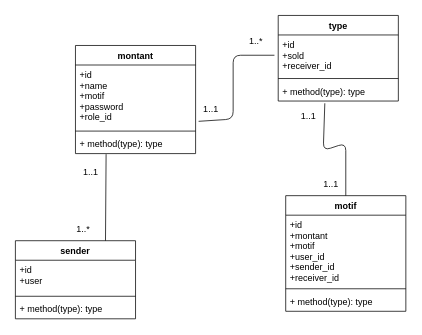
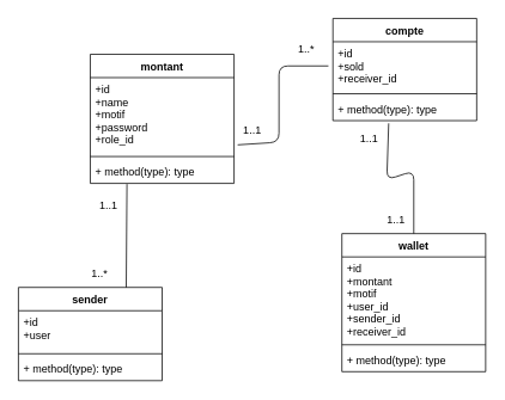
  <mxCell id="0" />
  <mxCell id="1" parent="0" />
  <mxCell id="2" value="montant" style="swimlane;fontStyle=1;align=center;verticalAlign=top;childLayout=stackLayout;horizontal=1;startSize=26;horizontalStack=0;resizeParent=1;resizeParentMax=0;resizeLast=0;collapsible=1;marginBottom=0;" vertex="1" parent="1"><mxGeometry x="100" y="60" width="160" height="144" as="geometry" /></mxCell>
  <mxCell id="3" value="+id&#10;+name&#10;+motif&#10;+password&#10;+role_id" style="text;strokeColor=none;fillColor=none;align=left;verticalAlign=top;spacingLeft=4;spacingRight=4;overflow=hidden;rotatable=0;points=[[0,0.5],[1,0.5]];portConstraint=eastwest;" vertex="1" parent="2"><mxGeometry y="26" width="160" height="84" as="geometry" /></mxCell>
  <mxCell id="4" value="" style="line;strokeWidth=1;fillColor=none;align=left;verticalAlign=middle;spacingTop=-1;spacingLeft=3;spacingRight=3;rotatable=0;labelPosition=right;points=[];portConstraint=eastwest;strokeColor=inherit;" vertex="1" parent="2"><mxGeometry y="110" width="160" height="8" as="geometry" /></mxCell>
  <mxCell id="5" value="+ method(type): type" style="text;strokeColor=none;fillColor=none;align=left;verticalAlign=top;spacingLeft=4;spacingRight=4;overflow=hidden;rotatable=0;points=[[0,0.5],[1,0.5]];portConstraint=eastwest;" vertex="1" parent="2"><mxGeometry y="118" width="160" height="26" as="geometry" /></mxCell>
- <mxCell id="6" value="motif" style="swimlane;fontStyle=1;align=center;verticalAlign=top;childLayout=stackLayout;horizontal=1;startSize=26;horizontalStack=0;resizeParent=1;resizeParentMax=0;resizeLast=0;collapsible=1;marginBottom=0;" vertex="1" parent="1"><mxGeometry x="380" y="260" width="160" height="154" as="geometry" /></mxCell>
+ <mxCell id="6" value="wallet" style="swimlane;fontStyle=1;align=center;verticalAlign=top;childLayout=stackLayout;horizontal=1;startSize=26;horizontalStack=0;resizeParent=1;resizeParentMax=0;resizeLast=0;collapsible=1;marginBottom=0;" vertex="1" parent="1"><mxGeometry x="380" y="260" width="160" height="154" as="geometry" /></mxCell>
  <mxCell id="7" value="+id&#10;+montant&#10;+motif&#10;+user_id&#10;+sender_id&#10;+receiver_id" style="text;strokeColor=none;fillColor=none;align=left;verticalAlign=top;spacingLeft=4;spacingRight=4;overflow=hidden;rotatable=0;points=[[0,0.5],[1,0.5]];portConstraint=eastwest;" vertex="1" parent="6"><mxGeometry y="26" width="160" height="94" as="geometry" /></mxCell>
  <mxCell id="8" value="" style="line;strokeWidth=1;fillColor=none;align=left;verticalAlign=middle;spacingTop=-1;spacingLeft=3;spacingRight=3;rotatable=0;labelPosition=right;points=[];portConstraint=eastwest;strokeColor=inherit;" vertex="1" parent="6"><mxGeometry y="120" width="160" height="8" as="geometry" /></mxCell>
  <mxCell id="9" value="+ method(type): type" style="text;strokeColor=none;fillColor=none;align=left;verticalAlign=top;spacingLeft=4;spacingRight=4;overflow=hidden;rotatable=0;points=[[0,0.5],[1,0.5]];portConstraint=eastwest;" vertex="1" parent="6"><mxGeometry y="128" width="160" height="26" as="geometry" /></mxCell>
  <mxCell id="10" value="sender" style="swimlane;fontStyle=1;align=center;verticalAlign=top;childLayout=stackLayout;horizontal=1;startSize=26;horizontalStack=0;resizeParent=1;resizeParentMax=0;resizeLast=0;collapsible=1;marginBottom=0;" vertex="1" parent="1"><mxGeometry x="20" y="320" width="160" height="104" as="geometry" /></mxCell>
  <mxCell id="11" value="+id&#10;+user&#10;" style="text;strokeColor=none;fillColor=none;align=left;verticalAlign=top;spacingLeft=4;spacingRight=4;overflow=hidden;rotatable=0;points=[[0,0.5],[1,0.5]];portConstraint=eastwest;" vertex="1" parent="10"><mxGeometry y="26" width="160" height="44" as="geometry" /></mxCell>
  <mxCell id="12" value="" style="line;strokeWidth=1;fillColor=none;align=left;verticalAlign=middle;spacingTop=-1;spacingLeft=3;spacingRight=3;rotatable=0;labelPosition=right;points=[];portConstraint=eastwest;strokeColor=inherit;" vertex="1" parent="10"><mxGeometry y="70" width="160" height="8" as="geometry" /></mxCell>
  <mxCell id="13" value="+ method(type): type" style="text;strokeColor=none;fillColor=none;align=left;verticalAlign=top;spacingLeft=4;spacingRight=4;overflow=hidden;rotatable=0;points=[[0,0.5],[1,0.5]];portConstraint=eastwest;" vertex="1" parent="10"><mxGeometry y="78" width="160" height="26" as="geometry" /></mxCell>
  <mxCell id="14" value="" style="endArrow=none;html=1;exitX=0.5;exitY=0;exitDx=0;exitDy=0;entryX=0.388;entryY=1.115;entryDx=0;entryDy=0;entryPerimeter=0;" edge="1" parent="1" source="6" target="23"><mxGeometry width="50" height="50" relative="1" as="geometry"><mxPoint x="310" y="250" as="sourcePoint" /><mxPoint x="390" y="140" as="targetPoint" /><Array as="points"><mxPoint x="460" y="190" /><mxPoint x="430" y="200" /></Array></mxGeometry></mxCell>
  <mxCell id="15" value="1..*" style="text;html=1;align=center;verticalAlign=middle;resizable=0;points=[];autosize=1;strokeColor=none;fillColor=none;" vertex="1" parent="1"><mxGeometry x="90" y="290" width="40" height="30" as="geometry" /></mxCell>
  <mxCell id="16" value="1..1" style="text;html=1;align=center;verticalAlign=middle;resizable=0;points=[];autosize=1;strokeColor=none;fillColor=none;" vertex="1" parent="1"><mxGeometry x="100" y="214" width="40" height="30" as="geometry" /></mxCell>
  <mxCell id="17" value="1..1" style="text;html=1;align=center;verticalAlign=middle;resizable=0;points=[];autosize=1;strokeColor=none;fillColor=none;" vertex="1" parent="1"><mxGeometry x="390" y="140" width="40" height="30" as="geometry" /></mxCell>
  <mxCell id="18" value="1..1" style="text;html=1;align=center;verticalAlign=middle;resizable=0;points=[];autosize=1;strokeColor=none;fillColor=none;" vertex="1" parent="1"><mxGeometry x="420" y="230" width="40" height="30" as="geometry" /></mxCell>
  <mxCell id="19" value="" style="endArrow=none;html=1;exitX=0.75;exitY=0;exitDx=0;exitDy=0;entryX=0.255;entryY=1.028;entryDx=0;entryDy=0;entryPerimeter=0;" edge="1" parent="1" source="10" target="5"><mxGeometry width="50" height="50" relative="1" as="geometry"><mxPoint x="310" y="250" as="sourcePoint" /><mxPoint x="110" y="190" as="targetPoint" /></mxGeometry></mxCell>
- <mxCell id="20" value="type" style="swimlane;fontStyle=1;align=center;verticalAlign=top;childLayout=stackLayout;horizontal=1;startSize=26;horizontalStack=0;resizeParent=1;resizeParentMax=0;resizeLast=0;collapsible=1;marginBottom=0;" vertex="1" parent="1"><mxGeometry x="370" y="20" width="160" height="114" as="geometry" /></mxCell>
+ <mxCell id="20" value="compte" style="swimlane;fontStyle=1;align=center;verticalAlign=top;childLayout=stackLayout;horizontal=1;startSize=26;horizontalStack=0;resizeParent=1;resizeParentMax=0;resizeLast=0;collapsible=1;marginBottom=0;" vertex="1" parent="1"><mxGeometry x="370" y="20" width="160" height="114" as="geometry" /></mxCell>
  <mxCell id="21" value="+id&#10;+sold&#10;+receiver_id" style="text;strokeColor=none;fillColor=none;align=left;verticalAlign=top;spacingLeft=4;spacingRight=4;overflow=hidden;rotatable=0;points=[[0,0.5],[1,0.5]];portConstraint=eastwest;" vertex="1" parent="20"><mxGeometry y="26" width="160" height="54" as="geometry" /></mxCell>
  <mxCell id="22" value="" style="line;strokeWidth=1;fillColor=none;align=left;verticalAlign=middle;spacingTop=-1;spacingLeft=3;spacingRight=3;rotatable=0;labelPosition=right;points=[];portConstraint=eastwest;strokeColor=inherit;" vertex="1" parent="20"><mxGeometry y="80" width="160" height="8" as="geometry" /></mxCell>
  <mxCell id="23" value="+ method(type): type" style="text;strokeColor=none;fillColor=none;align=left;verticalAlign=top;spacingLeft=4;spacingRight=4;overflow=hidden;rotatable=0;points=[[0,0.5],[1,0.5]];portConstraint=eastwest;" vertex="1" parent="20"><mxGeometry y="88" width="160" height="26" as="geometry" /></mxCell>
  <mxCell id="24" value="" style="endArrow=none;html=1;entryX=1.125;entryY=1.1;entryDx=0;entryDy=0;exitX=0.1;exitY=1.033;exitDx=0;exitDy=0;exitPerimeter=0;entryPerimeter=0;" edge="1" parent="1" source="25" target="26"><mxGeometry width="50" height="50" relative="1" as="geometry"><mxPoint x="190" y="200" as="sourcePoint" /><mxPoint x="240" y="150" as="targetPoint" /><Array as="points"><mxPoint x="310" y="158" /><mxPoint x="310" y="73" /></Array></mxGeometry></mxCell>
  <mxCell id="25" value="1..1" style="text;html=1;align=center;verticalAlign=middle;resizable=0;points=[];autosize=1;strokeColor=none;fillColor=none;" vertex="1" parent="1"><mxGeometry x="260" y="130" width="40" height="30" as="geometry" /></mxCell>
  <mxCell id="26" value="1..*" style="text;html=1;align=center;verticalAlign=middle;resizable=0;points=[];autosize=1;strokeColor=none;fillColor=none;" vertex="1" parent="1"><mxGeometry x="320" y="40" width="40" height="30" as="geometry" /></mxCell>
